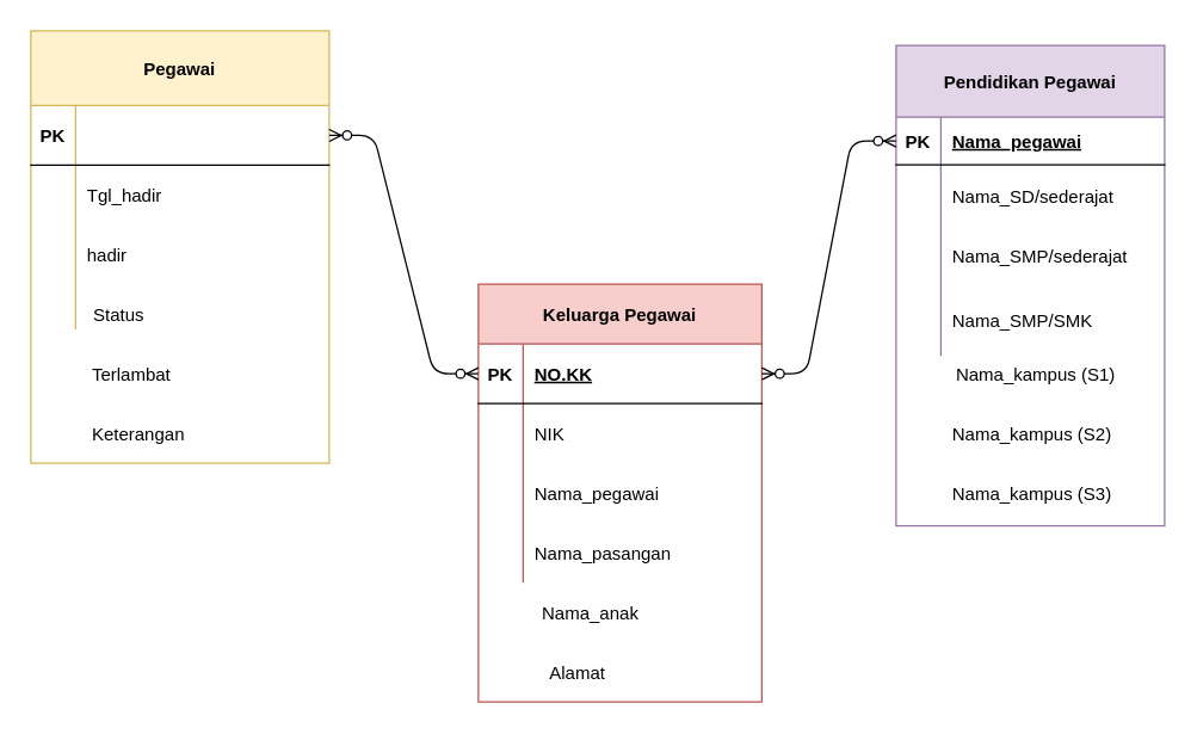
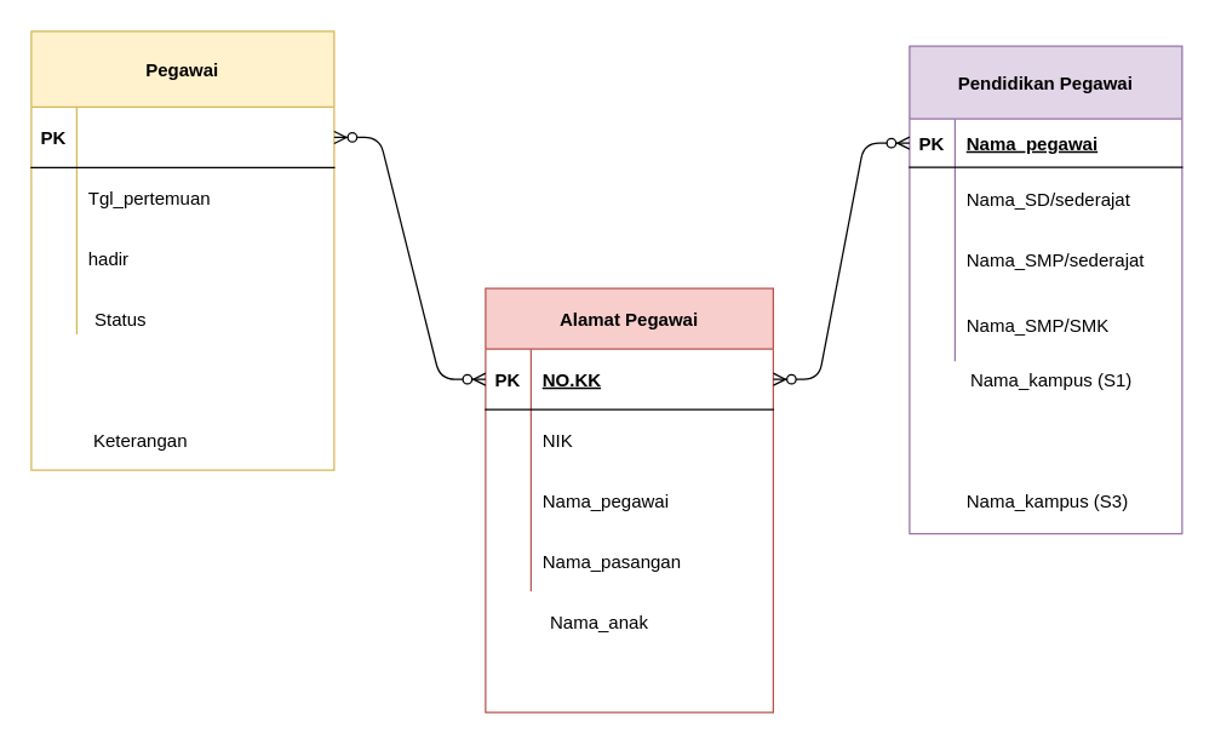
  <mxCell id="0" />
  <mxCell id="1" parent="0" />
  <mxCell id="2" value="Pegawai" style="shape=table;startSize=50;container=1;collapsible=1;childLayout=tableLayout;fixedRows=1;rowLines=0;fontStyle=1;align=center;resizeLast=1;fillColor=#fff2cc;strokeColor=#d6b656;" parent="1" vertex="1"><mxGeometry x="20" y="20.25" width="200" height="289.75" as="geometry" /></mxCell>
  <mxCell id="3" value="" style="shape=partialRectangle;collapsible=0;dropTarget=0;pointerEvents=0;fillColor=none;top=0;left=0;bottom=1;right=0;points=[[0,0.5],[1,0.5]];portConstraint=eastwest;" parent="2" vertex="1"><mxGeometry y="50" width="200" height="40" as="geometry" /></mxCell>
  <mxCell id="4" value="PK" style="shape=partialRectangle;connectable=0;fillColor=none;top=0;left=0;bottom=0;right=0;fontStyle=1;overflow=hidden;" parent="3" vertex="1"><mxGeometry width="30" height="40" as="geometry" /></mxCell>
  <mxCell id="5" value="" style="shape=partialRectangle;collapsible=0;dropTarget=0;pointerEvents=0;fillColor=none;top=0;left=0;bottom=0;right=0;points=[[0,0.5],[1,0.5]];portConstraint=eastwest;" parent="2" vertex="1"><mxGeometry y="90" width="200" height="40" as="geometry" /></mxCell>
  <mxCell id="6" value="" style="shape=partialRectangle;connectable=0;fillColor=none;top=0;left=0;bottom=0;right=0;editable=1;overflow=hidden;" parent="5" vertex="1"><mxGeometry width="30" height="40" as="geometry" /></mxCell>
- <mxCell id="7" value="Tgl_hadir" style="shape=partialRectangle;connectable=0;fillColor=none;top=0;left=0;bottom=0;right=0;align=left;spacingLeft=6;overflow=hidden;" parent="5" vertex="1"><mxGeometry x="30" width="170" height="40" as="geometry" /></mxCell>
+ <mxCell id="7" value="Tgl_pertemuan" style="shape=partialRectangle;connectable=0;fillColor=none;top=0;left=0;bottom=0;right=0;align=left;spacingLeft=6;overflow=hidden;" parent="5" vertex="1"><mxGeometry x="30" width="170" height="40" as="geometry" /></mxCell>
  <mxCell id="8" value="" style="shape=partialRectangle;collapsible=0;dropTarget=0;pointerEvents=0;fillColor=none;top=0;left=0;bottom=0;right=0;points=[[0,0.5],[1,0.5]];portConstraint=eastwest;" parent="2" vertex="1"><mxGeometry y="130" width="200" height="40" as="geometry" /></mxCell>
  <mxCell id="9" value="" style="shape=partialRectangle;connectable=0;fillColor=none;top=0;left=0;bottom=0;right=0;editable=1;overflow=hidden;" parent="8" vertex="1"><mxGeometry width="30" height="40" as="geometry" /></mxCell>
  <mxCell id="10" value="hadir " style="shape=partialRectangle;connectable=0;fillColor=none;top=0;left=0;bottom=0;right=0;align=left;spacingLeft=6;overflow=hidden;" parent="8" vertex="1"><mxGeometry x="30" width="170" height="40" as="geometry" /></mxCell>
  <mxCell id="11" value="" style="shape=partialRectangle;collapsible=0;dropTarget=0;pointerEvents=0;fillColor=none;top=0;left=0;bottom=0;right=0;points=[[0,0.5],[1,0.5]];portConstraint=eastwest;" parent="2" vertex="1"><mxGeometry y="170" width="200" height="30" as="geometry" /></mxCell>
  <mxCell id="12" value="" style="shape=partialRectangle;connectable=0;fillColor=none;top=0;left=0;bottom=0;right=0;editable=1;overflow=hidden;" parent="11" vertex="1"><mxGeometry width="30" height="30" as="geometry" /></mxCell>
  <mxCell id="13" value="" style="shape=partialRectangle;connectable=0;fillColor=none;top=0;left=0;bottom=0;right=0;align=left;spacingLeft=6;overflow=hidden;" parent="11" vertex="1"><mxGeometry x="30" width="170" height="30" as="geometry" /></mxCell>
  <mxCell id="14" value="" style="shape=partialRectangle;collapsible=0;dropTarget=0;pointerEvents=0;fillColor=none;top=0;left=0;bottom=0;right=0;points=[[0,0.5],[1,0.5]];portConstraint=eastwest;" parent="1" vertex="1"><mxGeometry x="40" y="140" width="180" height="30" as="geometry" /></mxCell>
  <mxCell id="15" value="" style="shape=partialRectangle;connectable=0;fillColor=none;top=0;left=0;bottom=0;right=0;editable=1;overflow=hidden;" parent="14" vertex="1"><mxGeometry width="30" height="30" as="geometry" /></mxCell>
  <mxCell id="16" value="" style="shape=partialRectangle;collapsible=0;dropTarget=0;pointerEvents=0;fillColor=none;top=0;left=0;bottom=0;right=0;points=[[0,0.5],[1,0.5]];portConstraint=eastwest;" parent="1" vertex="1"><mxGeometry x="20" y="190" width="205" height="40" as="geometry" /></mxCell>
  <mxCell id="17" value="" style="shape=partialRectangle;connectable=0;fillColor=none;top=0;left=0;bottom=0;right=0;editable=1;overflow=hidden;" parent="16" vertex="1"><mxGeometry width="34.167" height="40" as="geometry" /></mxCell>
  <mxCell id="18" value="Status " style="shape=partialRectangle;connectable=0;fillColor=none;top=0;left=0;bottom=0;right=0;align=left;spacingLeft=6;overflow=hidden;" parent="16" vertex="1"><mxGeometry x="34.167" width="170.833" height="40" as="geometry" /></mxCell>
  <mxCell id="19" value="" style="shape=partialRectangle;collapsible=0;dropTarget=0;pointerEvents=0;fillColor=none;top=0;left=0;bottom=0;right=0;points=[[0,0.5],[1,0.5]];portConstraint=eastwest;" parent="1" vertex="1"><mxGeometry x="20" y="230" width="200" height="40" as="geometry" /></mxCell>
  <mxCell id="20" value="" style="shape=partialRectangle;connectable=0;fillColor=none;top=0;left=0;bottom=0;right=0;editable=1;overflow=hidden;" parent="19" vertex="1"><mxGeometry width="33.333" height="40" as="geometry" /></mxCell>
- <mxCell id="21" value="Terlambat" style="shape=partialRectangle;connectable=0;fillColor=none;top=0;left=0;bottom=0;right=0;align=left;spacingLeft=6;overflow=hidden;" parent="19" vertex="1"><mxGeometry x="33.333" width="166.667" height="40" as="geometry" /></mxCell>
  <mxCell id="22" value="" style="shape=partialRectangle;collapsible=0;dropTarget=0;pointerEvents=0;fillColor=none;top=0;left=0;bottom=0;right=0;points=[[0,0.5],[1,0.5]];portConstraint=eastwest;" parent="1" vertex="1"><mxGeometry x="20" y="270" width="200" height="40" as="geometry" /></mxCell>
  <mxCell id="23" value="" style="shape=partialRectangle;connectable=0;fillColor=none;top=0;left=0;bottom=0;right=0;editable=1;overflow=hidden;" parent="22" vertex="1"><mxGeometry width="33.333" height="40" as="geometry" /></mxCell>
  <mxCell id="24" value="Keterangan" style="shape=partialRectangle;connectable=0;fillColor=none;top=0;left=0;bottom=0;right=0;align=left;spacingLeft=6;overflow=hidden;" parent="22" vertex="1"><mxGeometry x="33.333" width="166.667" height="40" as="geometry" /></mxCell>
- <mxCell id="25" value="Keluarga Pegawai" style="shape=table;startSize=40;container=1;collapsible=1;childLayout=tableLayout;fixedRows=1;rowLines=0;fontStyle=1;align=center;resizeLast=1;fillColor=#f8cecc;strokeColor=#b85450;" parent="1" vertex="1"><mxGeometry x="320" y="190" width="190" height="280" as="geometry" /></mxCell>
+ <mxCell id="25" value="Alamat Pegawai" style="shape=table;startSize=40;container=1;collapsible=1;childLayout=tableLayout;fixedRows=1;rowLines=0;fontStyle=1;align=center;resizeLast=1;fillColor=#f8cecc;strokeColor=#b85450;" parent="1" vertex="1"><mxGeometry x="320" y="190" width="190" height="280" as="geometry" /></mxCell>
  <mxCell id="26" value="" style="shape=partialRectangle;collapsible=0;dropTarget=0;pointerEvents=0;fillColor=none;top=0;left=0;bottom=1;right=0;points=[[0,0.5],[1,0.5]];portConstraint=eastwest;" parent="25" vertex="1"><mxGeometry y="40" width="190" height="40" as="geometry" /></mxCell>
  <mxCell id="27" value="PK" style="shape=partialRectangle;connectable=0;fillColor=none;top=0;left=0;bottom=0;right=0;fontStyle=1;overflow=hidden;" parent="26" vertex="1"><mxGeometry width="30" height="40" as="geometry" /></mxCell>
  <mxCell id="28" value="NO.KK" style="shape=partialRectangle;connectable=0;fillColor=none;top=0;left=0;bottom=0;right=0;align=left;spacingLeft=6;fontStyle=5;overflow=hidden;" parent="26" vertex="1"><mxGeometry x="30" width="160" height="40" as="geometry" /></mxCell>
  <mxCell id="29" value="" style="shape=partialRectangle;collapsible=0;dropTarget=0;pointerEvents=0;fillColor=none;top=0;left=0;bottom=0;right=0;points=[[0,0.5],[1,0.5]];portConstraint=eastwest;" parent="25" vertex="1"><mxGeometry y="80" width="190" height="40" as="geometry" /></mxCell>
  <mxCell id="30" value="" style="shape=partialRectangle;connectable=0;fillColor=none;top=0;left=0;bottom=0;right=0;editable=1;overflow=hidden;" parent="29" vertex="1"><mxGeometry width="30" height="40" as="geometry" /></mxCell>
  <mxCell id="31" value="NIK" style="shape=partialRectangle;connectable=0;fillColor=none;top=0;left=0;bottom=0;right=0;align=left;spacingLeft=6;overflow=hidden;" parent="29" vertex="1"><mxGeometry x="30" width="160" height="40" as="geometry" /></mxCell>
  <mxCell id="32" value="" style="shape=partialRectangle;collapsible=0;dropTarget=0;pointerEvents=0;fillColor=none;top=0;left=0;bottom=0;right=0;points=[[0,0.5],[1,0.5]];portConstraint=eastwest;" parent="25" vertex="1"><mxGeometry y="120" width="190" height="40" as="geometry" /></mxCell>
  <mxCell id="33" value="" style="shape=partialRectangle;connectable=0;fillColor=none;top=0;left=0;bottom=0;right=0;editable=1;overflow=hidden;" parent="32" vertex="1"><mxGeometry width="30" height="40" as="geometry" /></mxCell>
  <mxCell id="34" value="Nama_pegawai" style="shape=partialRectangle;connectable=0;fillColor=none;top=0;left=0;bottom=0;right=0;align=left;spacingLeft=6;overflow=hidden;" parent="32" vertex="1"><mxGeometry x="30" width="160" height="40" as="geometry" /></mxCell>
  <mxCell id="35" value="" style="shape=partialRectangle;collapsible=0;dropTarget=0;pointerEvents=0;fillColor=none;top=0;left=0;bottom=0;right=0;points=[[0,0.5],[1,0.5]];portConstraint=eastwest;" parent="25" vertex="1"><mxGeometry y="160" width="190" height="40" as="geometry" /></mxCell>
  <mxCell id="36" value="" style="shape=partialRectangle;connectable=0;fillColor=none;top=0;left=0;bottom=0;right=0;editable=1;overflow=hidden;" parent="35" vertex="1"><mxGeometry width="30" height="40" as="geometry" /></mxCell>
  <mxCell id="37" value="Nama_pasangan" style="shape=partialRectangle;connectable=0;fillColor=none;top=0;left=0;bottom=0;right=0;align=left;spacingLeft=6;overflow=hidden;" parent="35" vertex="1"><mxGeometry x="30" width="160" height="40" as="geometry" /></mxCell>
  <mxCell id="38" value="Nama_anak" style="shape=partialRectangle;connectable=0;fillColor=none;top=0;left=0;bottom=0;right=0;align=left;spacingLeft=6;overflow=hidden;" vertex="1" parent="1"><mxGeometry x="355" y="390" width="155" height="40" as="geometry" /></mxCell>
- <mxCell id="39" value="Alamat" style="shape=partialRectangle;connectable=0;fillColor=none;top=0;left=0;bottom=0;right=0;align=left;spacingLeft=6;overflow=hidden;" vertex="1" parent="1"><mxGeometry x="360" y="430" width="150" height="40" as="geometry" /></mxCell>
  <mxCell id="40" value="Pendidikan Pegawai" style="shape=table;startSize=48;container=1;collapsible=1;childLayout=tableLayout;fixedRows=1;rowLines=0;fontStyle=1;align=center;resizeLast=1;fillColor=#e1d5e7;strokeColor=#9673a6;" vertex="1" parent="1"><mxGeometry x="600" y="30" width="180" height="322" as="geometry" /></mxCell>
  <mxCell id="41" value="" style="shape=partialRectangle;collapsible=0;dropTarget=0;pointerEvents=0;fillColor=none;top=0;left=0;bottom=1;right=0;points=[[0,0.5],[1,0.5]];portConstraint=eastwest;" vertex="1" parent="40"><mxGeometry y="48" width="180" height="32" as="geometry" /></mxCell>
  <mxCell id="42" value="PK" style="shape=partialRectangle;connectable=0;fillColor=none;top=0;left=0;bottom=0;right=0;fontStyle=1;overflow=hidden;" vertex="1" parent="41"><mxGeometry width="30" height="32" as="geometry" /></mxCell>
  <mxCell id="43" value="Nama_pegawai" style="shape=partialRectangle;connectable=0;fillColor=none;top=0;left=0;bottom=0;right=0;align=left;spacingLeft=6;fontStyle=5;overflow=hidden;" vertex="1" parent="41"><mxGeometry x="30" width="150" height="32" as="geometry" /></mxCell>
  <mxCell id="44" value="" style="shape=partialRectangle;collapsible=0;dropTarget=0;pointerEvents=0;fillColor=none;top=0;left=0;bottom=0;right=0;points=[[0,0.5],[1,0.5]];portConstraint=eastwest;" vertex="1" parent="40"><mxGeometry y="80" width="180" height="42" as="geometry" /></mxCell>
  <mxCell id="45" value="" style="shape=partialRectangle;connectable=0;fillColor=none;top=0;left=0;bottom=0;right=0;editable=1;overflow=hidden;" vertex="1" parent="44"><mxGeometry width="30" height="42" as="geometry" /></mxCell>
  <mxCell id="46" value="Nama_SD/sederajat" style="shape=partialRectangle;connectable=0;fillColor=none;top=0;left=0;bottom=0;right=0;align=left;spacingLeft=6;overflow=hidden;" vertex="1" parent="44"><mxGeometry x="30" width="150" height="42" as="geometry" /></mxCell>
  <mxCell id="47" value="" style="shape=partialRectangle;collapsible=0;dropTarget=0;pointerEvents=0;fillColor=none;top=0;left=0;bottom=0;right=0;points=[[0,0.5],[1,0.5]];portConstraint=eastwest;" vertex="1" parent="40"><mxGeometry y="122" width="180" height="38" as="geometry" /></mxCell>
  <mxCell id="48" value="" style="shape=partialRectangle;connectable=0;fillColor=none;top=0;left=0;bottom=0;right=0;editable=1;overflow=hidden;" vertex="1" parent="47"><mxGeometry width="30" height="38" as="geometry" /></mxCell>
  <mxCell id="49" value="Nama_SMP/sederajat" style="shape=partialRectangle;connectable=0;fillColor=none;top=0;left=0;bottom=0;right=0;align=left;spacingLeft=6;overflow=hidden;" vertex="1" parent="47"><mxGeometry x="30" width="150" height="38" as="geometry" /></mxCell>
  <mxCell id="50" value="" style="shape=partialRectangle;collapsible=0;dropTarget=0;pointerEvents=0;fillColor=none;top=0;left=0;bottom=0;right=0;points=[[0,0.5],[1,0.5]];portConstraint=eastwest;" vertex="1" parent="40"><mxGeometry y="160" width="180" height="48" as="geometry" /></mxCell>
  <mxCell id="51" value="" style="shape=partialRectangle;connectable=0;fillColor=none;top=0;left=0;bottom=0;right=0;editable=1;overflow=hidden;" vertex="1" parent="50"><mxGeometry width="30" height="48" as="geometry" /></mxCell>
  <mxCell id="52" value="Nama_SMP/SMK" style="shape=partialRectangle;connectable=0;fillColor=none;top=0;left=0;bottom=0;right=0;align=left;spacingLeft=6;overflow=hidden;" vertex="1" parent="50"><mxGeometry x="30" width="150" height="48" as="geometry" /></mxCell>
  <mxCell id="53" value="Nama_kampus (S1)" style="shape=partialRectangle;connectable=0;fillColor=none;top=0;left=0;bottom=0;right=0;align=left;spacingLeft=6;overflow=hidden;" vertex="1" parent="1"><mxGeometry x="632.5" y="230" width="145" height="40" as="geometry" /></mxCell>
- <mxCell id="54" value="Nama_kampus (S2)" style="shape=partialRectangle;connectable=0;fillColor=none;top=0;left=0;bottom=0;right=0;align=left;spacingLeft=6;overflow=hidden;" vertex="1" parent="1"><mxGeometry x="630" y="270" width="150" height="40" as="geometry" /></mxCell>
  <mxCell id="55" value="Nama_kampus (S3)" style="shape=partialRectangle;connectable=0;fillColor=none;top=0;left=0;bottom=0;right=0;align=left;spacingLeft=6;overflow=hidden;" vertex="1" parent="1"><mxGeometry x="630" y="315" width="150" height="30" as="geometry" /></mxCell>
  <mxCell id="56" value="" style="edgeStyle=entityRelationEdgeStyle;fontSize=12;html=1;endArrow=ERzeroToMany;endFill=1;startArrow=ERzeroToMany;entryX=0;entryY=0.5;entryDx=0;entryDy=0;exitX=1;exitY=0.5;exitDx=0;exitDy=0;" edge="1" parent="1" source="3" target="26"><mxGeometry width="100" height="100" relative="1" as="geometry"><mxPoint x="230" y="140" as="sourcePoint" /><mxPoint x="330" y="40" as="targetPoint" /></mxGeometry></mxCell>
  <mxCell id="57" value="" style="edgeStyle=entityRelationEdgeStyle;fontSize=12;html=1;endArrow=ERzeroToMany;endFill=1;startArrow=ERzeroToMany;exitX=1;exitY=0.5;exitDx=0;exitDy=0;entryX=0;entryY=0.5;entryDx=0;entryDy=0;" edge="1" parent="1" source="26" target="41"><mxGeometry width="100" height="100" relative="1" as="geometry"><mxPoint x="510" y="190" as="sourcePoint" /><mxPoint x="610" y="90" as="targetPoint" /></mxGeometry></mxCell>
